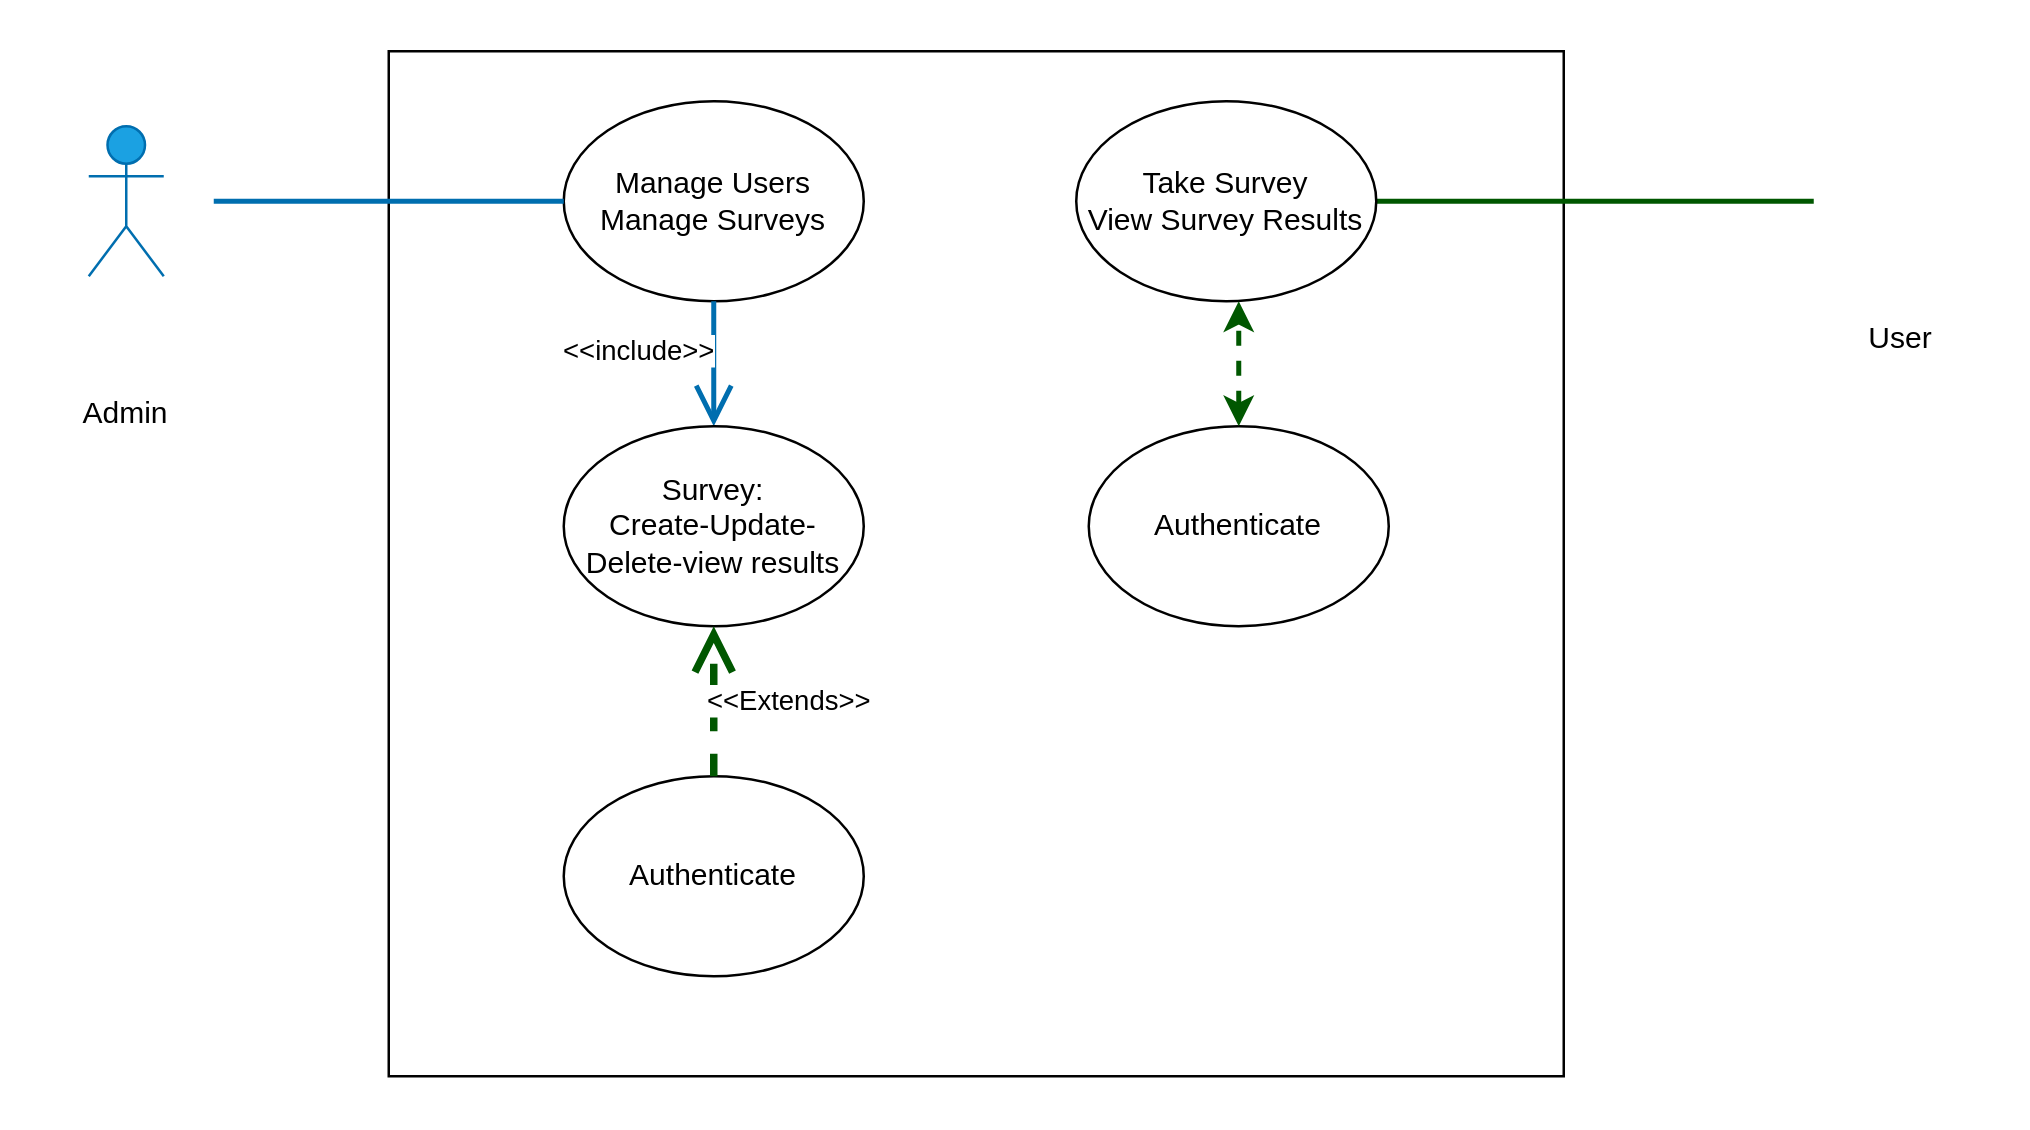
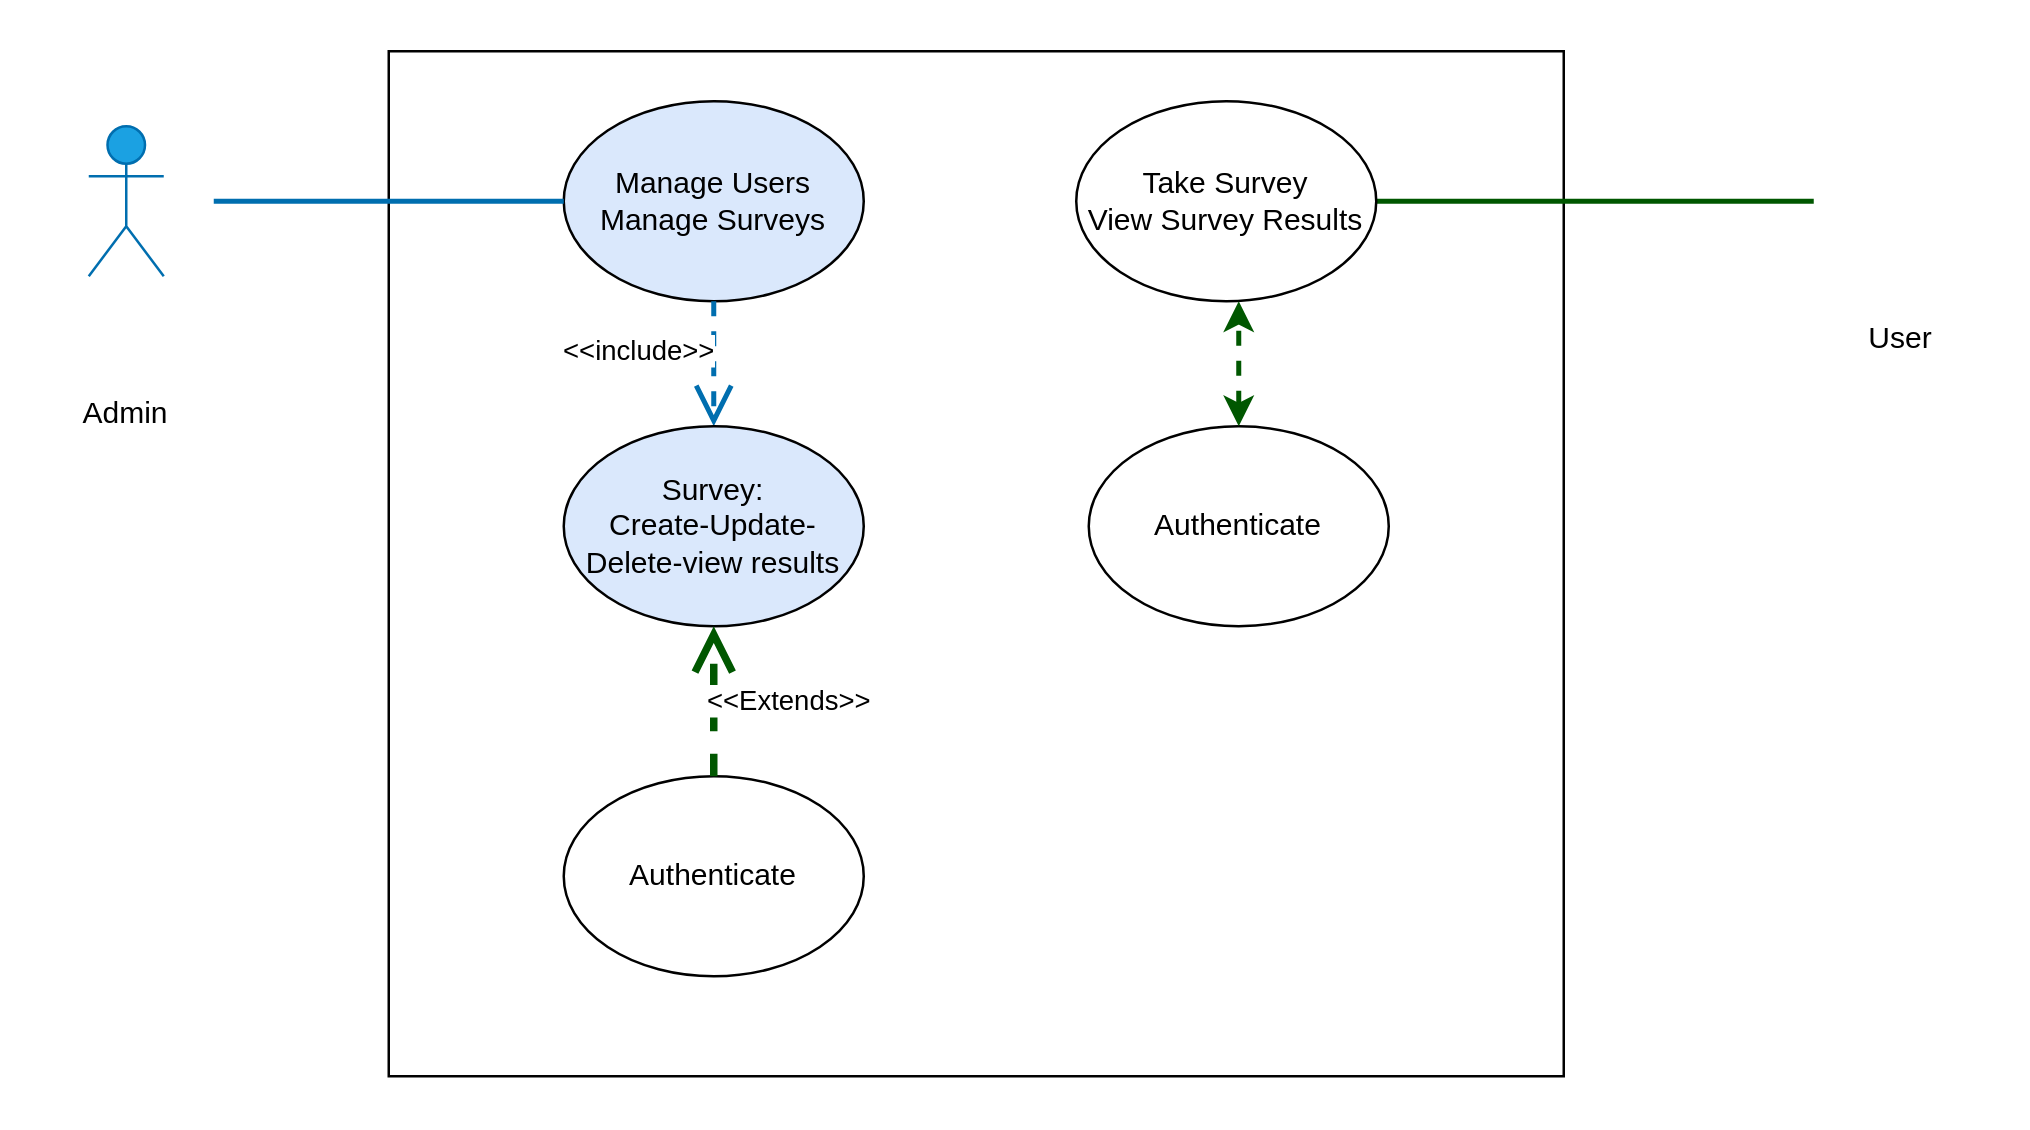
  <mxCell id="0" />
  <mxCell id="1" parent="0" />
  <mxCell id="2" value="" style="rounded=0;whiteSpace=wrap;html=1;" parent="1" vertex="1"><mxGeometry x="155" y="20" width="470" height="410" as="geometry" /></mxCell>
  <mxCell id="3" value="User" style="shape=umlActor;verticalLabelPosition=bottom;verticalAlign=top;html=1;outlineConnect=0;fillColor=#1ba1e2;fontColor=#ffffff;strokeColor=#006EAF;" parent="1" vertex="1"><mxGeometry x="35" y="50" width="30" height="60" as="geometry" /></mxCell>
- <mxCell id="4" value="&lt;div&gt;Manage Users&lt;/div&gt;&lt;div&gt;Manage Surveys&lt;br&gt;&lt;/div&gt;" style="ellipse;whiteSpace=wrap;html=1;" parent="1" vertex="1"><mxGeometry x="225" y="40" width="120" height="80" as="geometry" /></mxCell>
- <mxCell id="5" value="&amp;lt;&amp;lt;include&amp;gt;&amp;gt;" style="endArrow=open;endSize=12;dashed=0;html=1;rounded=0;fillColor=#1ba1e2;strokeColor=#006EAF;exitX=0.5;exitY=1;exitDx=0;exitDy=0;strokeWidth=2;entryX=0.5;entryY=0;entryDx=0;entryDy=0;" parent="1" source="4" edge="1" target="6"><mxGeometry x="-0.2" y="-30" width="160" relative="1" as="geometry"><mxPoint x="325" y="121.99" as="sourcePoint" /><mxPoint x="327.918" y="178.014" as="targetPoint" /><Array as="points" /><mxPoint as="offset" /></mxGeometry></mxCell>
- <mxCell id="6" value="&lt;div&gt;Survey:&lt;br&gt;&lt;/div&gt;&lt;div&gt;Create-Update-Delete-view results&lt;br&gt;&lt;/div&gt;" style="ellipse;whiteSpace=wrap;html=1;" parent="1" vertex="1"><mxGeometry x="225" y="170" width="120" height="80" as="geometry" /></mxCell>
+ <mxCell id="4" value="&lt;div&gt;Manage Users&lt;/div&gt;&lt;div&gt;Manage Surveys&lt;br&gt;&lt;/div&gt;" style="ellipse;whiteSpace=wrap;html=1;fillColor=#dae8fc;" parent="1" vertex="1"><mxGeometry x="225" y="40" width="120" height="80" as="geometry" /></mxCell>
+ <mxCell id="5" value="&amp;lt;&amp;lt;include&amp;gt;&amp;gt;" style="endArrow=open;endSize=12;dashed=1;html=1;rounded=0;fillColor=#1ba1e2;strokeColor=#006EAF;exitX=0.5;exitY=1;exitDx=0;exitDy=0;strokeWidth=2;entryX=0.5;entryY=0;entryDx=0;entryDy=0;" parent="1" source="4" edge="1" target="6"><mxGeometry x="-0.2" y="-30" width="160" relative="1" as="geometry"><mxPoint x="325" y="121.99" as="sourcePoint" /><mxPoint x="327.918" y="178.014" as="targetPoint" /><Array as="points" /><mxPoint as="offset" /></mxGeometry></mxCell>
+ <mxCell id="6" value="&lt;div&gt;Survey:&lt;br&gt;&lt;/div&gt;&lt;div&gt;Create-Update-Delete-view results&lt;br&gt;&lt;/div&gt;" style="ellipse;whiteSpace=wrap;html=1;fillColor=#dae8fc;" parent="1" vertex="1"><mxGeometry x="225" y="170" width="120" height="80" as="geometry" /></mxCell>
  <mxCell id="7" value="Authenticate" style="ellipse;whiteSpace=wrap;html=1;" parent="1" vertex="1"><mxGeometry x="225" y="310" width="120" height="80" as="geometry" /></mxCell>
  <mxCell id="8" value="&amp;lt;&amp;lt;Extends&amp;gt;&amp;gt;" style="endArrow=open;endSize=12;dashed=1;html=1;rounded=0;entryX=0.633;entryY=1;entryDx=0;entryDy=0;entryPerimeter=0;fillColor=#008a00;strokeColor=#005700;exitX=0.5;exitY=0;exitDx=0;exitDy=0;strokeWidth=3;" parent="1" source="7" edge="1"><mxGeometry y="-30" width="160" relative="1" as="geometry"><mxPoint x="299.08" y="301.04" as="sourcePoint" /><mxPoint x="285" y="250" as="targetPoint" /><Array as="points" /><mxPoint as="offset" /></mxGeometry></mxCell>
  <mxCell id="9" value="" style="endArrow=none;html=1;rounded=0;fillColor=#1ba1e2;strokeColor=#006EAF;strokeWidth=2;" parent="1" target="4" edge="1"><mxGeometry width="50" height="50" relative="1" as="geometry"><mxPoint x="85" y="80" as="sourcePoint" /><mxPoint x="135" y="30" as="targetPoint" /></mxGeometry></mxCell>
  <mxCell id="10" value="" style="endArrow=none;html=1;rounded=0;fillColor=#008a00;strokeColor=#005700;strokeWidth=2;" parent="1" edge="1"><mxGeometry width="50" height="50" relative="1" as="geometry"><mxPoint x="545" y="80" as="sourcePoint" /><mxPoint x="725" y="80" as="targetPoint" /></mxGeometry></mxCell>
  <mxCell id="11" value="&lt;div&gt;Take Survey&lt;/div&gt;&lt;div&gt;View Survey Results&lt;br&gt;&lt;/div&gt;" style="ellipse;whiteSpace=wrap;html=1;" vertex="1" parent="1"><mxGeometry x="430" y="40" width="120" height="80" as="geometry" /></mxCell>
  <mxCell id="12" value="Authenticate" style="ellipse;whiteSpace=wrap;html=1;" vertex="1" parent="1"><mxGeometry x="435" y="170" width="120" height="80" as="geometry" /></mxCell>
  <mxCell id="13" value="" style="endArrow=classic;startArrow=classic;html=1;rounded=0;exitX=0.5;exitY=0;exitDx=0;exitDy=0;dashed=1;strokeWidth=2;fillColor=#008a00;strokeColor=#005700;" edge="1" parent="1" source="12"><mxGeometry width="50" height="50" relative="1" as="geometry"><mxPoint x="445" y="170" as="sourcePoint" /><mxPoint x="495" y="120" as="targetPoint" /></mxGeometry></mxCell>
  <mxCell id="14" value="Admin" style="text;html=1;strokeColor=none;fillColor=none;align=center;verticalAlign=middle;whiteSpace=wrap;rounded=0;" vertex="1" parent="1"><mxGeometry x="20" y="150" width="60" height="30" as="geometry" /></mxCell>
  <mxCell id="15" value="User" style="text;html=1;strokeColor=none;fillColor=none;align=center;verticalAlign=middle;whiteSpace=wrap;rounded=0;" vertex="1" parent="1"><mxGeometry x="730" y="120" width="60" height="30" as="geometry" /></mxCell>
